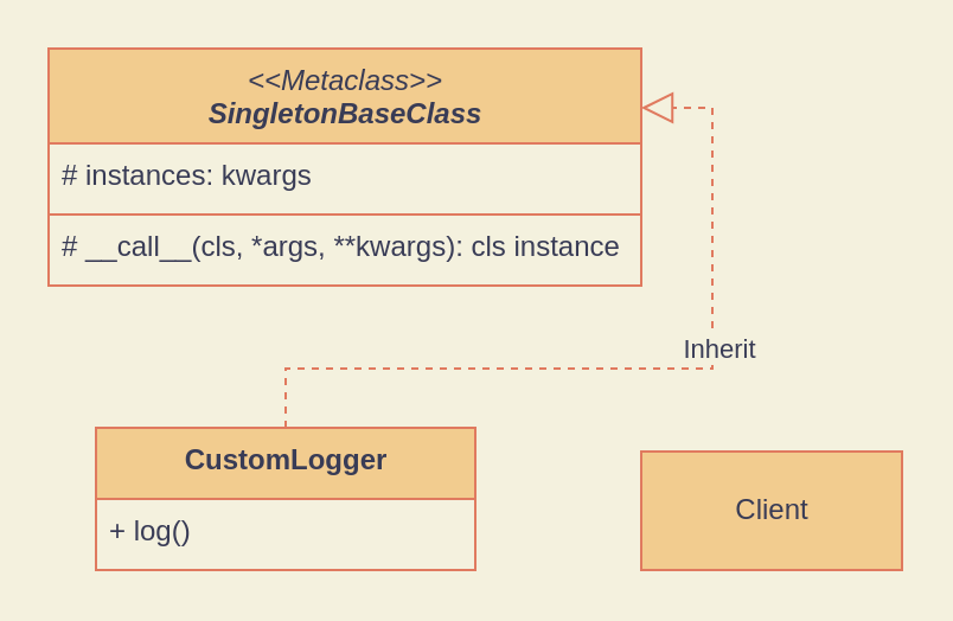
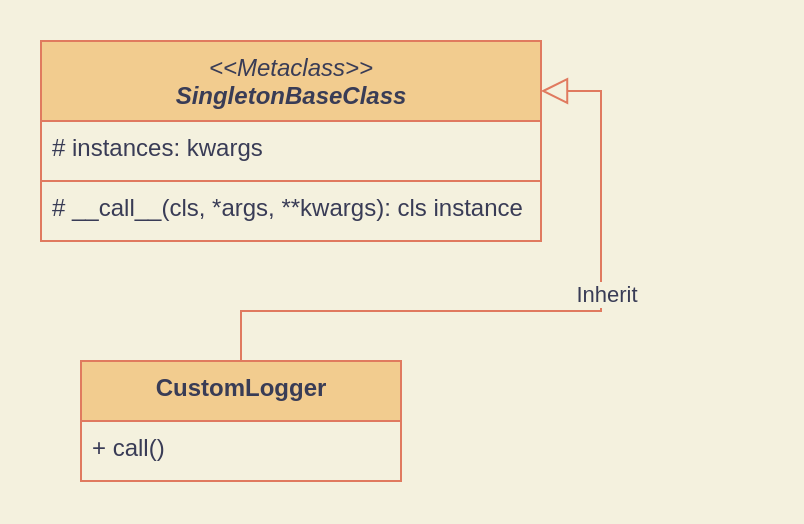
  <mxCell id="0" />
  <mxCell id="1" parent="0" />
  <mxCell id="2" value="&amp;lt;&amp;lt;Metaclass&amp;gt;&amp;gt;&lt;br&gt;&lt;b&gt;SingletonBaseClass&lt;/b&gt;" style="swimlane;fontStyle=2;align=center;verticalAlign=top;childLayout=stackLayout;horizontal=1;startSize=40;horizontalStack=0;resizeParent=1;resizeParentMax=0;resizeLast=0;collapsible=1;marginBottom=0;html=1;fillColor=#F2CC8F;strokeColor=#E07A5F;fontColor=#393C56;" parent="1" vertex="1"><mxGeometry x="20" y="20" width="250" height="100" as="geometry" /></mxCell>
  <mxCell id="3" value="# instances: kwargs" style="text;strokeColor=none;fillColor=none;align=left;verticalAlign=top;spacingLeft=4;spacingRight=4;overflow=hidden;rotatable=0;points=[[0,0.5],[1,0.5]];portConstraint=eastwest;fontColor=#393C56;" parent="2" vertex="1"><mxGeometry y="40" width="250" height="30" as="geometry" /></mxCell>
  <mxCell id="4" value="# __call__(cls, *args, **kwargs): cls instance" style="text;fillColor=none;align=left;verticalAlign=top;spacingLeft=4;spacingRight=4;overflow=hidden;rotatable=0;points=[[0,0.5],[1,0.5]];portConstraint=eastwest;strokeColor=#E07A5F;fontColor=#393C56;" parent="2" vertex="1"><mxGeometry y="70" width="250" height="30" as="geometry" /></mxCell>
  <mxCell id="5" value="&lt;span style=&quot;font-style: normal&quot;&gt;&lt;b&gt;CustomLogger&lt;/b&gt;&lt;/span&gt;" style="swimlane;fontStyle=2;align=center;verticalAlign=top;childLayout=stackLayout;horizontal=1;startSize=30;horizontalStack=0;resizeParent=1;resizeParentMax=0;resizeLast=0;collapsible=1;marginBottom=0;html=1;strokeColor=#E07A5F;fillColor=#F2CC8F;fontColor=#393C56;" parent="1" vertex="1"><mxGeometry x="40" y="180" width="160" height="60" as="geometry" /></mxCell>
- <mxCell id="6" value="+ log()" style="text;strokeColor=none;fillColor=none;align=left;verticalAlign=top;spacingLeft=4;spacingRight=4;overflow=hidden;rotatable=0;points=[[0,0.5],[1,0.5]];portConstraint=eastwest;fontColor=#393C56;" parent="5" vertex="1"><mxGeometry y="30" width="160" height="30" as="geometry" /></mxCell>
- <mxCell id="7" style="edgeStyle=orthogonalEdgeStyle;rounded=0;orthogonalLoop=1;jettySize=auto;html=1;exitX=0.5;exitY=0;exitDx=0;exitDy=0;entryX=1;entryY=0.25;entryDx=0;entryDy=0;endSize=11;startSize=11;endArrow=block;endFill=0;labelBackgroundColor=#F4F1DE;strokeColor=#E07A5F;fontColor=#393C56;dashed=1;" parent="1" source="5" target="2" edge="1"><mxGeometry relative="1" as="geometry"><mxPoint x="60" y="475" as="sourcePoint" /><mxPoint x="140" y="370" as="targetPoint" /></mxGeometry></mxCell>
+ <mxCell id="6" value="+ call()" style="text;strokeColor=none;fillColor=none;align=left;verticalAlign=top;spacingLeft=4;spacingRight=4;overflow=hidden;rotatable=0;points=[[0,0.5],[1,0.5]];portConstraint=eastwest;fontColor=#393C56;" parent="5" vertex="1"><mxGeometry y="30" width="160" height="30" as="geometry" /></mxCell>
+ <mxCell id="7" style="edgeStyle=orthogonalEdgeStyle;rounded=0;orthogonalLoop=1;jettySize=auto;html=1;exitX=0.5;exitY=0;exitDx=0;exitDy=0;entryX=1;entryY=0.25;entryDx=0;entryDy=0;endSize=11;startSize=11;endArrow=block;endFill=0;labelBackgroundColor=#F4F1DE;strokeColor=#E07A5F;fontColor=#393C56;" parent="1" source="5" target="2" edge="1"><mxGeometry relative="1" as="geometry"><mxPoint x="60" y="475" as="sourcePoint" /><mxPoint x="140" y="370" as="targetPoint" /></mxGeometry></mxCell>
  <mxCell id="8" value="Inherit" style="edgeLabel;html=1;align=center;verticalAlign=middle;resizable=0;points=[];fontColor=#393C56;labelBackgroundColor=#F4F1DE;" parent="7" vertex="1" connectable="0"><mxGeometry x="0.241" y="-2" relative="1" as="geometry"><mxPoint as="offset" /></mxGeometry></mxCell>
- <mxCell id="9" value="Client" style="html=1;fontColor=#393C56;strokeColor=#E07A5F;fillColor=#F2CC8F;" parent="1" vertex="1"><mxGeometry x="270" y="190" width="110" height="50" as="geometry" /></mxCell>
